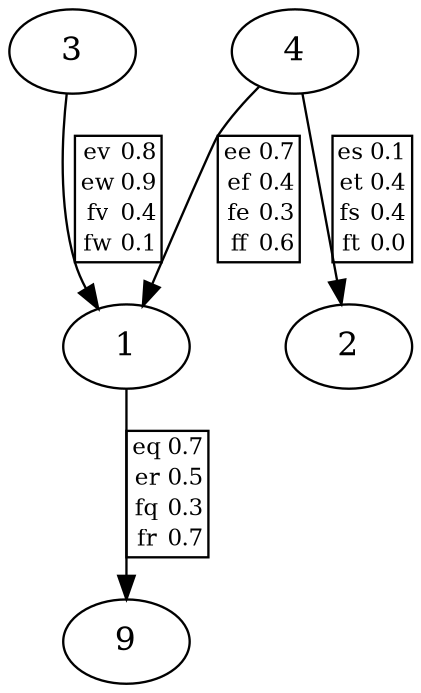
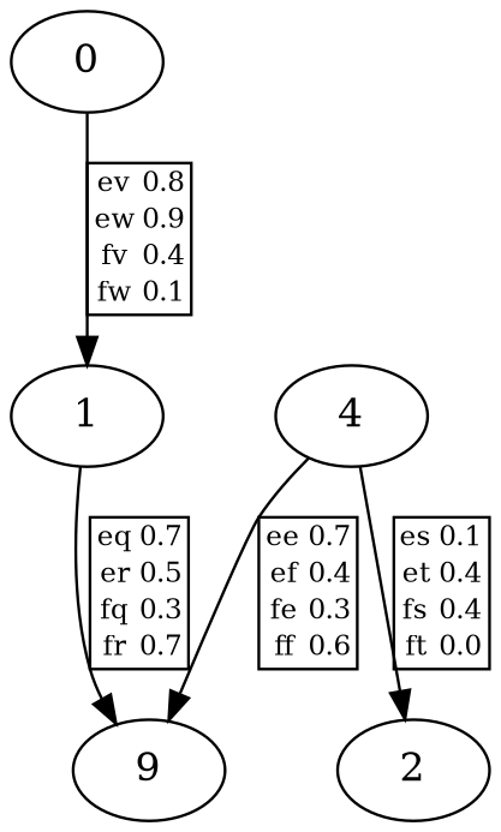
  digraph {
    n1 [label=9]
    1
-   0 [label=3]
+   0
    4
    2
    1 -> n1 [label=<<FONT POINT-SIZE="10"><TABLE CELLBORDER="0" CELLPADDING="1" CELLSPACING="0"><TR><TD>eq</TD><TD>0.7</TD></TR><TR><TD>er</TD><TD>0.5</TD></TR><TR><TD>fq</TD><TD>0.3</TD></TR><TR><TD>fr</TD><TD>0.7</TD></TR></TABLE></FONT>>]
    0 -> 1 [label=<<FONT POINT-SIZE="10"><TABLE CELLBORDER="0" CELLPADDING="1" CELLSPACING="0"><TR><TD>ev</TD><TD>0.8</TD></TR><TR><TD>ew</TD><TD>0.9</TD></TR><TR><TD>fv</TD><TD>0.4</TD></TR><TR><TD>fw</TD><TD>0.1</TD></TR></TABLE></FONT>>]
-   4 -> 1 [label=<<FONT POINT-SIZE="10"><TABLE CELLBORDER="0" CELLPADDING="1" CELLSPACING="0"><TR><TD>ee</TD><TD>0.7</TD></TR><TR><TD>ef</TD><TD>0.4</TD></TR><TR><TD>fe</TD><TD>0.3</TD></TR><TR><TD>ff</TD><TD>0.6</TD></TR></TABLE></FONT>>]
+   4 -> n1 [label=<<FONT POINT-SIZE="10"><TABLE CELLBORDER="0" CELLPADDING="1" CELLSPACING="0"><TR><TD>ee</TD><TD>0.7</TD></TR><TR><TD>ef</TD><TD>0.4</TD></TR><TR><TD>fe</TD><TD>0.3</TD></TR><TR><TD>ff</TD><TD>0.6</TD></TR></TABLE></FONT>>]
    4 -> 2 [label=<<FONT POINT-SIZE="10"><TABLE CELLBORDER="0" CELLPADDING="1" CELLSPACING="0"><TR><TD>es</TD><TD>0.1</TD></TR><TR><TD>et</TD><TD>0.4</TD></TR><TR><TD>fs</TD><TD>0.4</TD></TR><TR><TD>ft</TD><TD>0.0</TD></TR></TABLE></FONT>>]
  }
